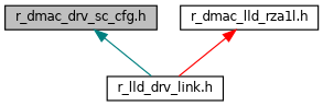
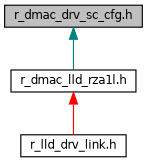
  digraph {
    node [color=black fillcolor=white fontname=Helvetica fontsize=10 shape=record style=filled]
    edge [dir=back fontname=Helvetica fontsize=10 labelfontname=Helvetica labelfontsize=10 style=solid]
    n1 [fillcolor=grey75 fontcolor=black height=0.2 label="r_dmac_drv_sc_cfg.h" width=0.4]
    n2 [height=0.2 label="r_dmac_lld_rza1l.h" width=0.4]
    n3 [height=0.2 label="r_lld_drv_link.h" width=0.4]
-   n1 -> n3 [color=teal]
+   n1 -> n2 [color=teal]
    n2 -> n3 [color=red]
  }
